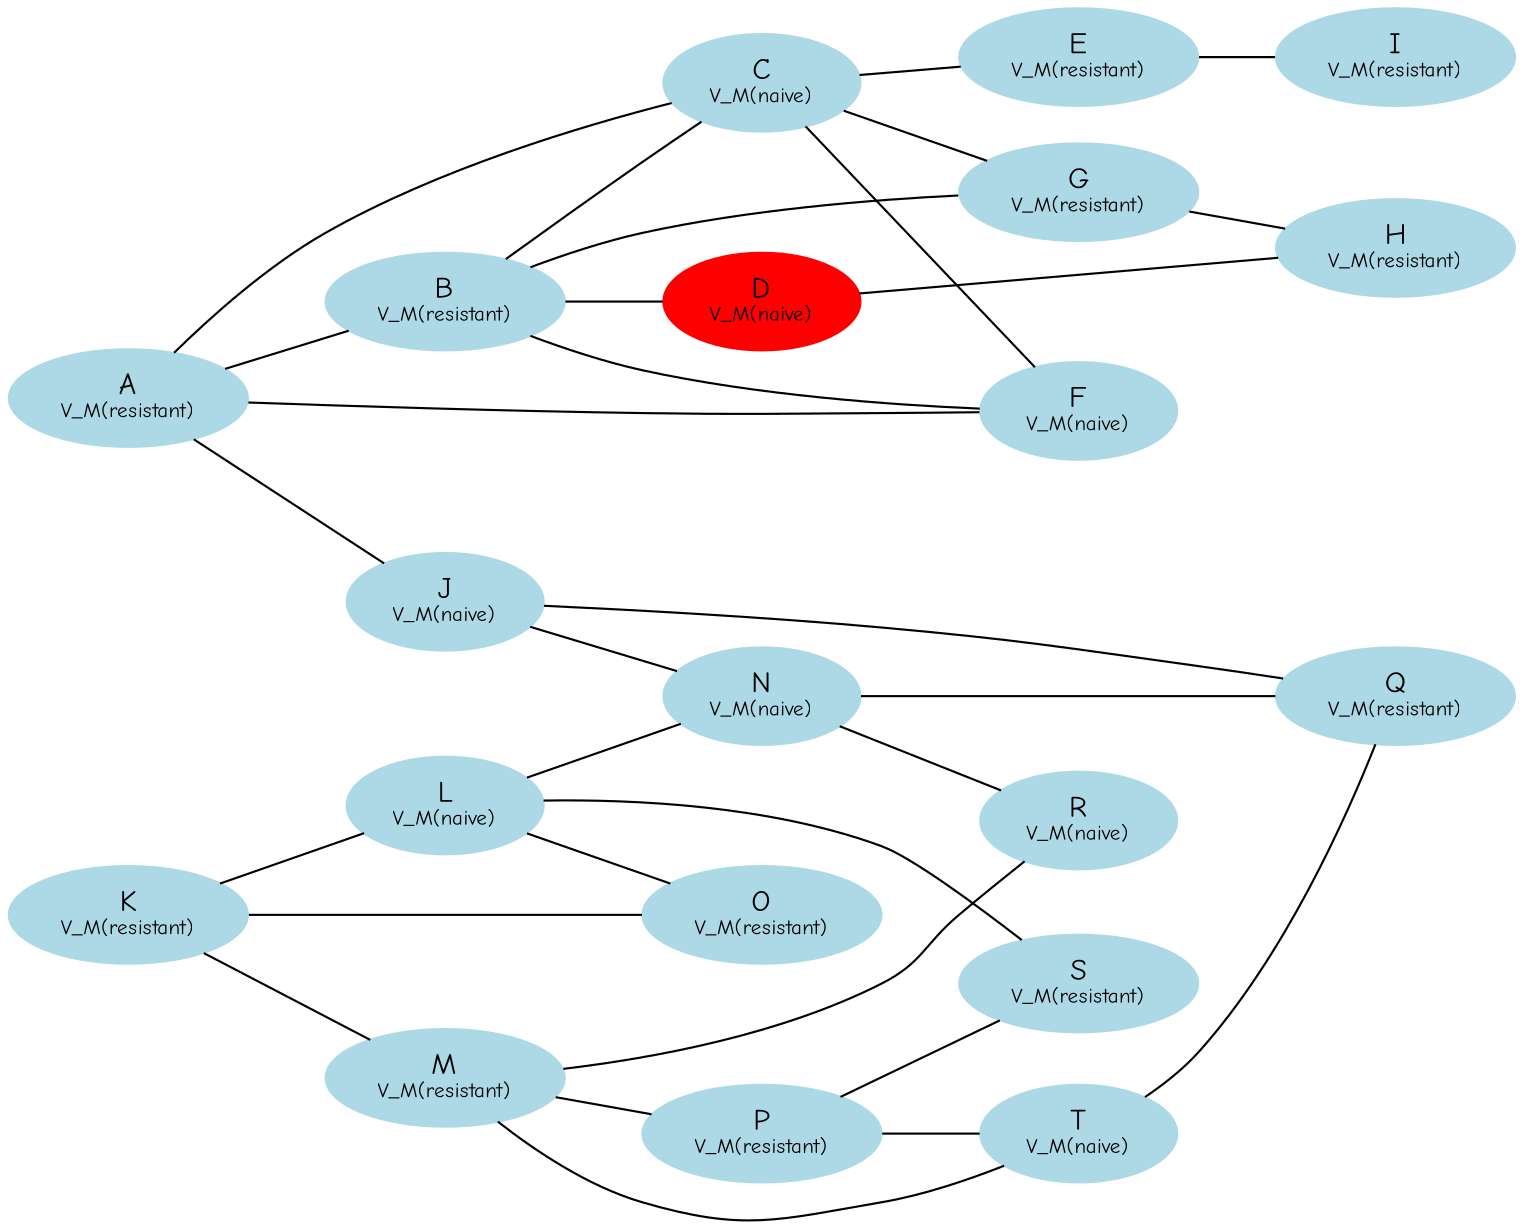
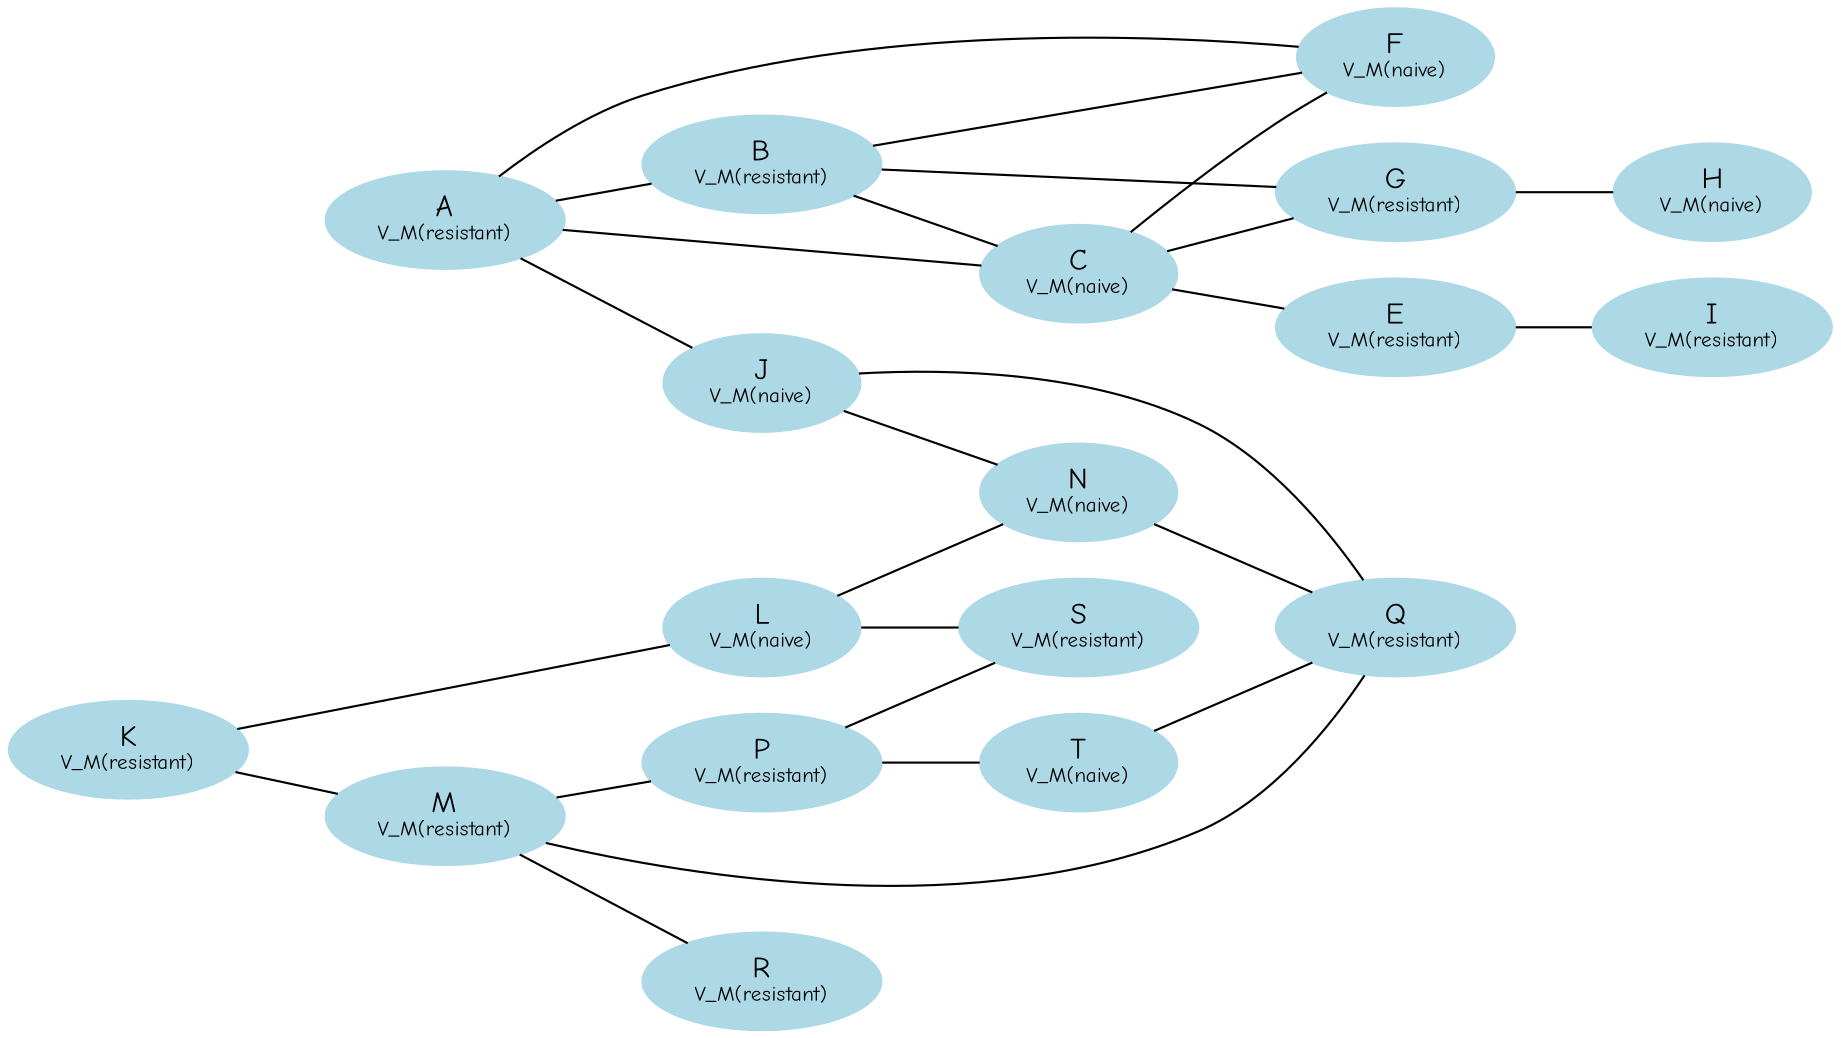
  graph {
    fontname="Comic Neue"
    rankdir=LR
    node [color=lightblue fontname="Comic Neue" style=filled]
    edge [fontname="Comic Neue"]
    n1 [label=<A<BR /><FONT POINT-SIZE="10">V_M(resistant)</FONT>>]
    n2 [label=<B<BR /><FONT POINT-SIZE="10">V_M(resistant)</FONT>>]
    n3 [label=<C<BR /><FONT POINT-SIZE="10">V_M(naive)</FONT>>]
    n4 [label=<F<BR /><FONT POINT-SIZE="10">V_M(naive)</FONT>>]
    n5 [label=<J<BR /><FONT POINT-SIZE="10">V_M(naive)</FONT>>]
-   n6 [color=red label=<D<BR /><FONT POINT-SIZE="10">V_M(naive)</FONT>>]
    n7 [label=<G<BR /><FONT POINT-SIZE="10">V_M(resistant)</FONT>>]
    n8 [label=<E<BR /><FONT POINT-SIZE="10">V_M(resistant)</FONT>>]
    n9 [label=<N<BR /><FONT POINT-SIZE="10">V_M(naive)</FONT>>]
    n10 [label=<Q<BR /><FONT POINT-SIZE="10">V_M(resistant)</FONT>>]
-   n11 [label=<H<BR /><FONT POINT-SIZE="10">V_M(resistant)</FONT>>]
+   n11 [label=<H<BR /><FONT POINT-SIZE="10">V_M(naive)</FONT>>]
    n12 [label=<I<BR /><FONT POINT-SIZE="10">V_M(resistant)</FONT>>]
    n13 [label=<K<BR /><FONT POINT-SIZE="10">V_M(resistant)</FONT>>]
    n14 [label=<L<BR /><FONT POINT-SIZE="10">V_M(naive)</FONT>>]
    n15 [label=<M<BR /><FONT POINT-SIZE="10">V_M(resistant)</FONT>>]
-   n16 [label=<O<BR /><FONT POINT-SIZE="10">V_M(resistant)</FONT>>]
-   n17 [label=<R<BR /><FONT POINT-SIZE="10">V_M(naive)</FONT>>]
+   n17 [label=<R<BR /><FONT POINT-SIZE="10">V_M(resistant)</FONT>>]
    n18 [label=<S<BR /><FONT POINT-SIZE="10">V_M(resistant)</FONT>>]
    n19 [label=<P<BR /><FONT POINT-SIZE="10">V_M(resistant)</FONT>>]
    n20 [label=<T<BR /><FONT POINT-SIZE="10">V_M(naive)</FONT>>]
    n1 -- n2
    n1 -- n3
    n1 -- n4
    n1 -- n5
    n2 -- n3
    n2 -- n4
-   n2 -- n6
    n2 -- n7
    n3 -- n4
    n3 -- n7
    n3 -- n8
    n5 -- n9
    n5 -- n10
-   n6 -- n11
    n7 -- n11
    n8 -- n12
    n9 -- n10
-   n9 -- n17
    n13 -- n14
    n13 -- n15
-   n13 -- n16
    n14 -- n9
-   n14 -- n16
    n14 -- n18
-   n15 -- n20
+   n15 -- n10
    n15 -- n17
    n15 -- n19
    n19 -- n18
    n19 -- n20
    n20 -- n10
  }
